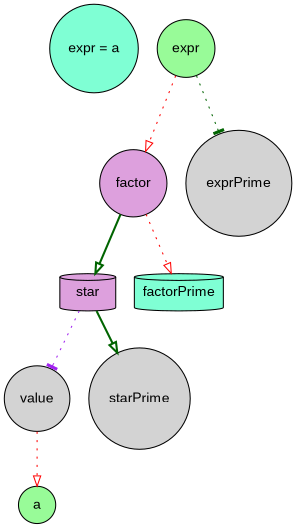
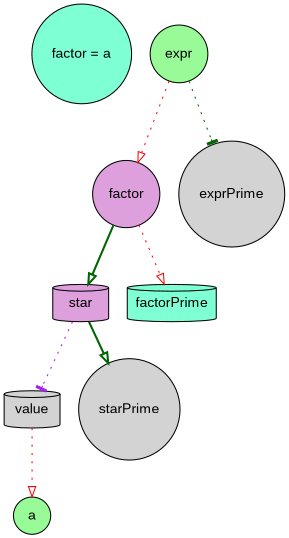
  digraph {
    fontname="Liberation Sans"
    node [fillcolor=lightgrey fontname="Liberation Sans" shape=circle style=filled]
    edge [arrowhead=onormal color=red fontname="Liberation Sans" style=dotted]
-   n1 [fillcolor=aquamarine label="expr = a"]
+   n1 [fillcolor=aquamarine label="factor = a"]
    n2 [fillcolor=palegreen label=expr]
    n3 [fillcolor=plum label=factor]
    n4 [label=exprPrime]
    n5 [fillcolor=plum label=star shape=cylinder]
    n6 [fillcolor=aquamarine label=factorPrime shape=cylinder]
-   n7 [label=value]
+   n7 [label=value shape=cylinder]
    n8 [label=starPrime]
    n9 [fillcolor=palegreen label=a]
    n2 -> n3
    n2 -> n4 [arrowhead=tee color=darkgreen]
    n3 -> n5 [color=darkgreen style=bold]
    n3 -> n6
    n5 -> n7 [arrowhead=tee color=purple]
    n5 -> n8 [color=darkgreen style=bold]
    n7 -> n9
  }
